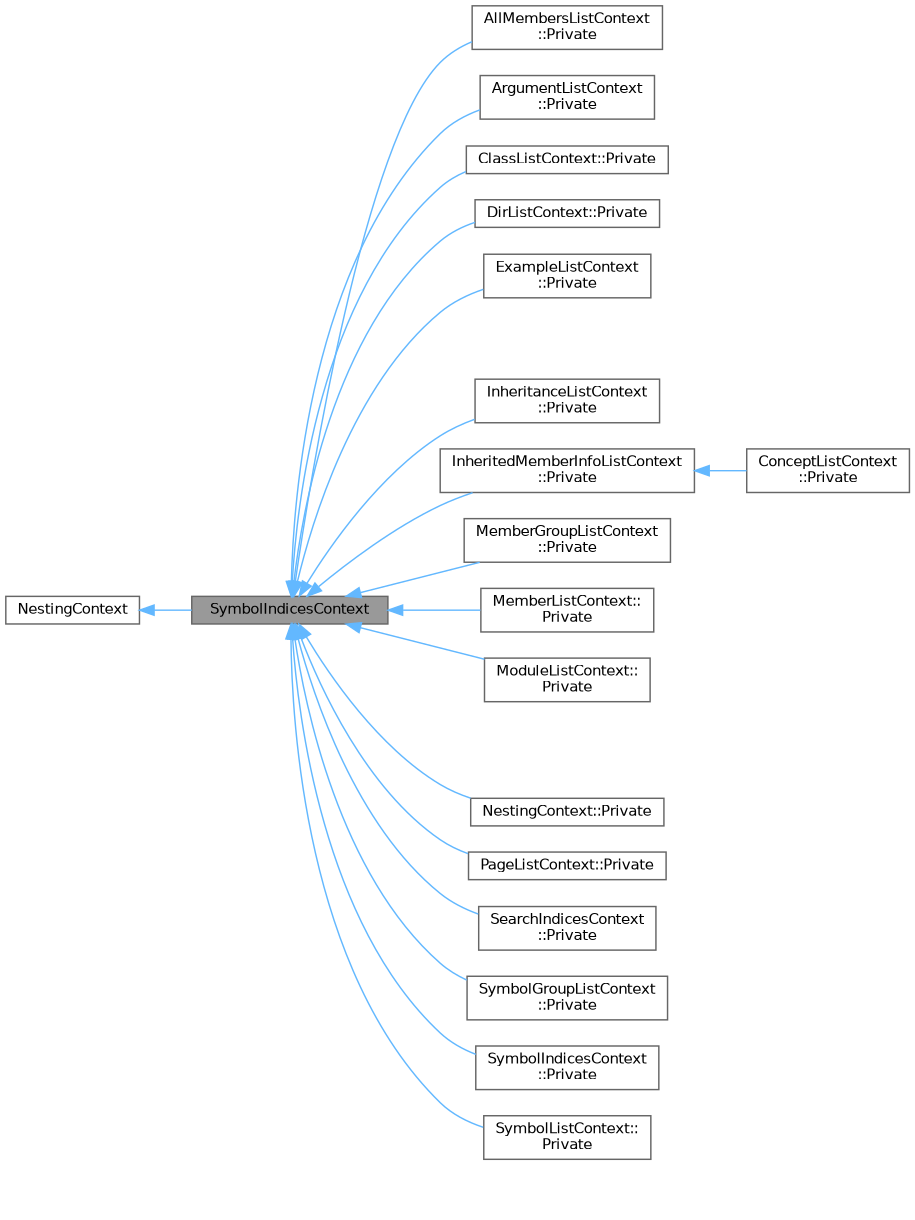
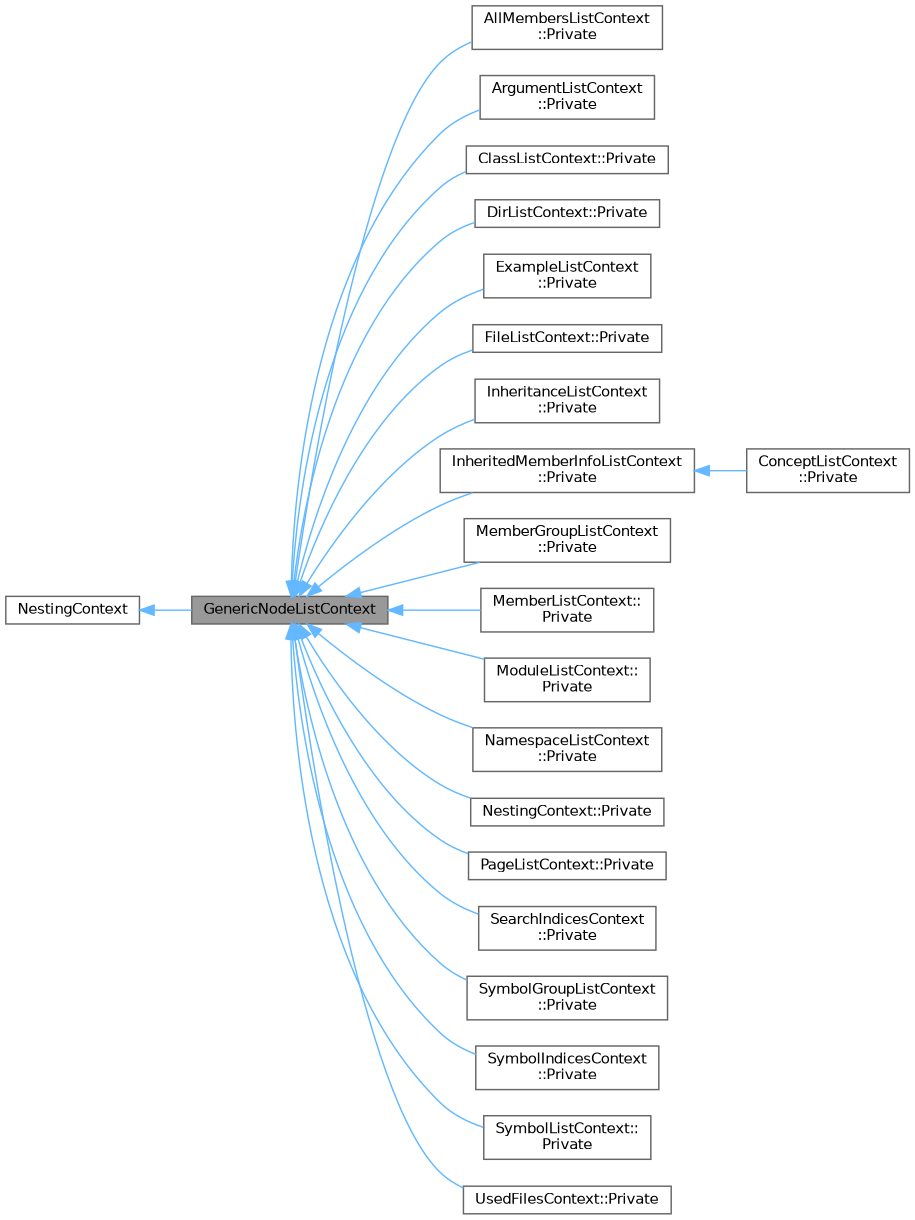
  digraph {
    rankdir=LR
    node [color=gray40 fillcolor=white fontname=Helvetica fontsize=10 shape=box style=filled]
    edge [color=steelblue1 dir=back fontname=Helvetica fontsize=10 labelfontname=Helvetica labelfontsize=10 style=solid]
-   n1 [fillcolor=grey60 fontcolor=black height=0.2 label=SymbolIndicesContext width=0.4]
+   n1 [fillcolor=grey60 fontcolor=black height=0.2 label=GenericNodeListContext width=0.4]
    n2 [height=0.2 label="AllMembersListContext\l::Private" width=0.4]
    n3 [height=0.2 label="ArgumentListContext\l::Private" width=0.4]
    n4 [height=0.2 label="ClassListContext::Private" width=0.4]
    n5 [height=0.2 label="DirListContext::Private" width=0.4]
    n6 [height=0.2 label="ExampleListContext\l::Private" width=0.4]
+   n7 [height=0.2 label="FileListContext::Private" width=0.4]
    n8 [height=0.2 label="InheritanceListContext\l::Private" width=0.4]
    n9 [height=0.2 label="InheritedMemberInfoListContext\l::Private" width=0.4]
    n10 [height=0.2 label="MemberGroupListContext\l::Private" width=0.4]
    n11 [height=0.2 label="MemberListContext::\lPrivate" width=0.4]
    n12 [height=0.2 label="ModuleListContext::\lPrivate" width=0.4]
+   n13 [height=0.2 label="NamespaceListContext\l::Private" width=0.4]
    n14 [height=0.2 label="NestingContext::Private" width=0.4]
    n15 [height=0.2 label="PageListContext::Private" width=0.4]
    n16 [height=0.2 label="SearchIndicesContext\l::Private" width=0.4]
    n17 [height=0.2 label="SymbolGroupListContext\l::Private" width=0.4]
    n18 [height=0.2 label="SymbolIndicesContext\l::Private" width=0.4]
    n19 [height=0.2 label="SymbolListContext::\lPrivate" width=0.4]
+   n20 [height=0.2 label="UsedFilesContext::Private" width=0.4]
    n21 [height=0.2 label="ConceptListContext\l::Private" width=0.4]
    n22 [height=0.2 label=NestingContext width=0.4]
    n1 -> n2
    n1 -> n3
    n1 -> n4
    n1 -> n5
    n1 -> n6
+   n1 -> n7
    n1 -> n8
    n1 -> n9
    n1 -> n10
    n1 -> n11
    n1 -> n12
+   n1 -> n13
    n1 -> n14
    n1 -> n15
    n1 -> n16
    n1 -> n17
    n1 -> n18
    n1 -> n19
+   n1 -> n20
    n9 -> n21
    n22 -> n1
  }
